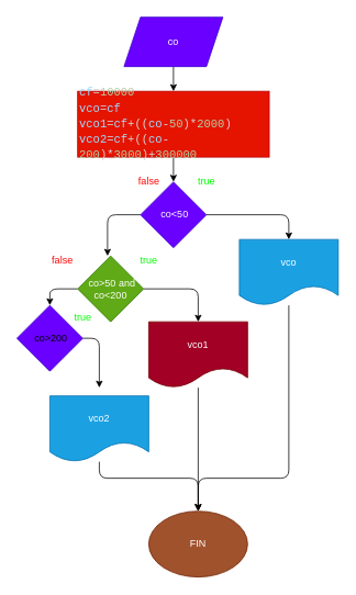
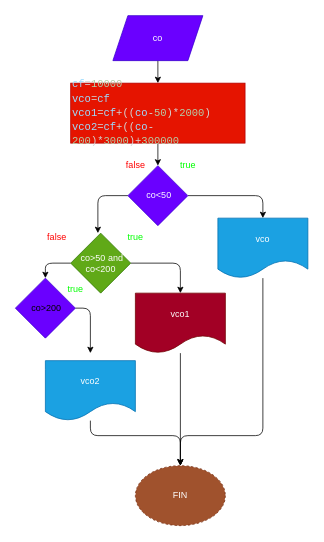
  <mxCell id="0" />
  <mxCell id="1" parent="0" />
  <mxCell id="2" value="" style="edgeStyle=none;html=1;" edge="1" parent="1" source="3" target="5"><mxGeometry relative="1" as="geometry" /></mxCell>
  <mxCell id="3" value="co" style="shape=parallelogram;perimeter=parallelogramPerimeter;whiteSpace=wrap;html=1;fixedSize=1;fillColor=#6a00ff;fontColor=#ffffff;strokeColor=#3700CC;" vertex="1" parent="1"><mxGeometry x="150" y="20" width="120" height="60" as="geometry" /></mxCell>
  <mxCell id="4" value="" style="edgeStyle=none;html=1;" edge="1" parent="1" source="5" target="8"><mxGeometry relative="1" as="geometry" /></mxCell>
  <mxCell id="5" value="&lt;div style=&quot;color: rgb(212, 212, 212); font-family: Consolas, &amp;quot;Courier New&amp;quot;, monospace; font-size: 14px; line-height: 19px;&quot;&gt;&lt;div style=&quot;text-align: justify;&quot;&gt;&lt;span style=&quot;color: rgb(156, 220, 254);&quot;&gt;cf&lt;/span&gt;=&lt;span style=&quot;color: rgb(181, 206, 168);&quot;&gt;10000&lt;/span&gt;&lt;/div&gt;&lt;div style=&quot;text-align: justify;&quot;&gt;&lt;span style=&quot;color: #9cdcfe;&quot;&gt;vco&lt;/span&gt;=&lt;span style=&quot;color: #9cdcfe;&quot;&gt;cf&lt;/span&gt;&lt;/div&gt;&lt;div style=&quot;text-align: justify;&quot;&gt;&lt;span style=&quot;color: #9cdcfe;&quot;&gt;vco1&lt;/span&gt;=&lt;span style=&quot;color: #9cdcfe;&quot;&gt;cf&lt;/span&gt;+((&lt;span style=&quot;color: #9cdcfe;&quot;&gt;co&lt;/span&gt;-&lt;span style=&quot;color: #b5cea8;&quot;&gt;50&lt;/span&gt;)*&lt;span style=&quot;color: #b5cea8;&quot;&gt;2000&lt;/span&gt;)&lt;/div&gt;&lt;div style=&quot;text-align: justify;&quot;&gt;&lt;span style=&quot;color: rgb(156, 220, 254);&quot;&gt;vco2&lt;/span&gt;=&lt;span style=&quot;color: rgb(156, 220, 254);&quot;&gt;cf&lt;/span&gt;+((&lt;span style=&quot;color: rgb(156, 220, 254);&quot;&gt;co&lt;/span&gt;-&lt;span style=&quot;color: rgb(181, 206, 168);&quot;&gt;200&lt;/span&gt;)*&lt;span style=&quot;color: rgb(181, 206, 168);&quot;&gt;3000&lt;/span&gt;)+&lt;span style=&quot;color: rgb(181, 206, 168);&quot;&gt;300000&lt;/span&gt;&lt;/div&gt;&lt;/div&gt;" style="whiteSpace=wrap;html=1;align=left;fillColor=#e51400;fontColor=#ffffff;strokeColor=#B20000;" vertex="1" parent="1"><mxGeometry x="93.75" y="110" width="232.5" height="80" as="geometry" /></mxCell>
  <mxCell id="6" value="" style="edgeStyle=none;html=1;" edge="1" parent="1" source="8" target="10"><mxGeometry relative="1" as="geometry"><Array as="points"><mxPoint x="350" y="260" /></Array></mxGeometry></mxCell>
  <mxCell id="7" style="edgeStyle=none;html=1;" edge="1" parent="1" source="8"><mxGeometry relative="1" as="geometry"><mxPoint x="130" y="310" as="targetPoint" /><Array as="points"><mxPoint x="130" y="260" /></Array></mxGeometry></mxCell>
  <mxCell id="8" value="&amp;nbsp;co&amp;lt;50" style="rhombus;whiteSpace=wrap;html=1;align=center;fillColor=#6a00ff;fontColor=#ffffff;strokeColor=#3700CC;" vertex="1" parent="1"><mxGeometry x="170" y="220" width="80" height="80" as="geometry" /></mxCell>
  <mxCell id="9" style="edgeStyle=none;html=1;entryX=0.5;entryY=0;entryDx=0;entryDy=0;" edge="1" parent="1" source="10" target="25"><mxGeometry relative="1" as="geometry"><mxPoint x="260" y="590" as="targetPoint" /><Array as="points"><mxPoint x="350" y="580" /><mxPoint x="240" y="580" /></Array></mxGeometry></mxCell>
  <mxCell id="10" value="vco" style="shape=document;whiteSpace=wrap;html=1;boundedLbl=1;fillColor=#1ba1e2;fontColor=#ffffff;strokeColor=#006EAF;" vertex="1" parent="1"><mxGeometry x="290" y="290" width="120" height="80" as="geometry" /></mxCell>
  <mxCell id="11" style="edgeStyle=none;html=1;entryX=0.5;entryY=0;entryDx=0;entryDy=0;" edge="1" parent="1" source="13" target="17"><mxGeometry relative="1" as="geometry"><Array as="points"><mxPoint x="240" y="350" /></Array></mxGeometry></mxCell>
  <mxCell id="12" style="edgeStyle=none;html=1;entryX=0.5;entryY=0;entryDx=0;entryDy=0;" edge="1" parent="1" source="13" target="19"><mxGeometry relative="1" as="geometry"><Array as="points"><mxPoint x="60" y="350" /></Array></mxGeometry></mxCell>
  <mxCell id="13" value="&amp;nbsp;co&amp;gt;50 and co&amp;lt;200" style="rhombus;whiteSpace=wrap;html=1;align=center;fillColor=#60a917;fontColor=#ffffff;strokeColor=#2D7600;" vertex="1" parent="1"><mxGeometry x="93.75" y="310" width="80" height="80" as="geometry" /></mxCell>
  <mxCell id="14" style="edgeStyle=none;html=1;entryX=0.5;entryY=0;entryDx=0;entryDy=0;" edge="1" parent="1" source="15" target="25"><mxGeometry relative="1" as="geometry"><mxPoint x="290" y="560" as="targetPoint" /><Array as="points"><mxPoint x="120" y="580" /><mxPoint x="240" y="580" /></Array></mxGeometry></mxCell>
  <mxCell id="15" value="vco2" style="shape=document;whiteSpace=wrap;html=1;boundedLbl=1;fillColor=#1ba1e2;fontColor=#ffffff;strokeColor=#006EAF;" vertex="1" parent="1"><mxGeometry x="60" y="480" width="120" height="80" as="geometry" /></mxCell>
  <mxCell id="16" style="edgeStyle=none;html=1;entryX=0.5;entryY=0;entryDx=0;entryDy=0;" edge="1" parent="1" source="17" target="25"><mxGeometry relative="1" as="geometry"><mxPoint x="300" y="570" as="targetPoint" /></mxGeometry></mxCell>
  <mxCell id="17" value="vco1" style="shape=document;whiteSpace=wrap;html=1;boundedLbl=1;fillColor=#a20025;fontColor=#ffffff;strokeColor=#6F0000;" vertex="1" parent="1"><mxGeometry x="180" y="390" width="120" height="80" as="geometry" /></mxCell>
  <mxCell id="18" style="edgeStyle=none;html=1;" edge="1" parent="1" source="19"><mxGeometry relative="1" as="geometry"><mxPoint x="120" y="470" as="targetPoint" /><Array as="points"><mxPoint x="120" y="410" /></Array></mxGeometry></mxCell>
  <mxCell id="19" value="&amp;nbsp;co&amp;gt;200" style="rhombus;whiteSpace=wrap;html=1;align=center;fillColor=#6a00ff;fontColor=#000000;strokeColor=#3700CC;" vertex="1" parent="1"><mxGeometry x="20" y="370" width="80" height="80" as="geometry" /></mxCell>
  <mxCell id="20" value="&lt;font color=&quot;#00ff00&quot;&gt;true&lt;/font&gt;" style="text;html=1;align=center;verticalAlign=middle;resizable=0;points=[];autosize=1;strokeColor=none;fillColor=none;" vertex="1" parent="1"><mxGeometry x="230" y="205" width="40" height="30" as="geometry" /></mxCell>
  <mxCell id="21" value="&lt;span style=&quot;color: rgb(255, 0, 0);&quot;&gt;false&lt;/span&gt;" style="text;html=1;align=center;verticalAlign=middle;resizable=0;points=[];autosize=1;strokeColor=none;fillColor=none;" vertex="1" parent="1"><mxGeometry x="155" y="205" width="50" height="30" as="geometry" /></mxCell>
  <mxCell id="22" value="&lt;span style=&quot;color: rgb(255, 0, 0);&quot;&gt;false&lt;/span&gt;" style="text;html=1;align=center;verticalAlign=middle;resizable=0;points=[];autosize=1;strokeColor=none;fillColor=none;" vertex="1" parent="1"><mxGeometry x="50" y="300" width="50" height="30" as="geometry" /></mxCell>
  <mxCell id="23" value="&lt;font color=&quot;#00ff00&quot;&gt;true&lt;/font&gt;" style="text;html=1;align=center;verticalAlign=middle;resizable=0;points=[];autosize=1;strokeColor=none;fillColor=none;" vertex="1" parent="1"><mxGeometry x="160" y="300" width="40" height="30" as="geometry" /></mxCell>
  <mxCell id="24" value="&lt;font color=&quot;#00ff00&quot;&gt;true&lt;/font&gt;" style="text;html=1;align=center;verticalAlign=middle;resizable=0;points=[];autosize=1;strokeColor=none;fillColor=none;" vertex="1" parent="1"><mxGeometry x="80" y="370" width="40" height="30" as="geometry" /></mxCell>
- <mxCell id="25" value="FIN" style="ellipse;whiteSpace=wrap;html=1;fillColor=#a0522d;fontColor=#ffffff;strokeColor=#6D1F00;" vertex="1" parent="1"><mxGeometry x="180" y="620" width="120" height="80" as="geometry" /></mxCell>
+ <mxCell id="25" value="FIN" style="ellipse;whiteSpace=wrap;html=1;fillColor=#a0522d;fontColor=#ffffff;strokeColor=#6D1F00;dashed=1;" vertex="1" parent="1"><mxGeometry x="180" y="620" width="120" height="80" as="geometry" /></mxCell>
